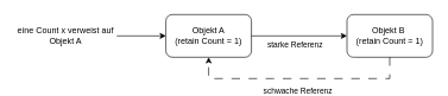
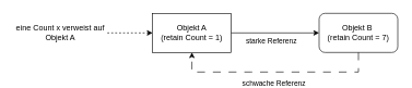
  <mxCell id="0" />
  <mxCell id="1" parent="0" />
- <mxCell id="2" value="&lt;div&gt;Objekt A&lt;/div&gt;&lt;div&gt;(retain Count = 1)&lt;/div&gt;" style="rounded=1;whiteSpace=wrap;html=1;" vertex="1" parent="1"><mxGeometry x="232" y="20" width="120" height="60" as="geometry" /></mxCell>
- <mxCell id="3" value="Objekt B&amp;nbsp;&lt;div&gt;(retain Count = 1)&lt;/div&gt;" style="rounded=1;whiteSpace=wrap;html=1;" vertex="1" parent="1"><mxGeometry x="486" y="20" width="120" height="60" as="geometry" /></mxCell>
+ <mxCell id="2" value="&lt;div&gt;Objekt A&lt;/div&gt;&lt;div&gt;(retain Count = 1)&lt;/div&gt;" style="whiteSpace=wrap;html=1;rounded=0;" vertex="1" parent="1"><mxGeometry x="232" y="20" width="120" height="60" as="geometry" /></mxCell>
+ <mxCell id="3" value="Objekt B&amp;nbsp;&lt;div&gt;(retain Count = 7)&lt;/div&gt;" style="rounded=1;whiteSpace=wrap;html=1;" vertex="1" parent="1"><mxGeometry x="486" y="20" width="120" height="60" as="geometry" /></mxCell>
  <mxCell id="4" value="" style="endArrow=classic;html=1;rounded=0;exitX=1;exitY=0.5;exitDx=0;exitDy=0;entryX=0;entryY=0.5;entryDx=0;entryDy=0;" edge="1" parent="1" source="2" target="3"><mxGeometry width="50" height="50" relative="1" as="geometry"><mxPoint x="522" y="340" as="sourcePoint" /><mxPoint x="572" y="290" as="targetPoint" /></mxGeometry></mxCell>
  <mxCell id="5" value="&lt;div&gt;starke Referenz&lt;/div&gt;" style="edgeLabel;html=1;align=center;verticalAlign=middle;resizable=0;points=[];labelBackgroundColor=none;" vertex="1" connectable="0" parent="4"><mxGeometry x="-0.133" relative="1" as="geometry"><mxPoint x="2" y="11" as="offset" /></mxGeometry></mxCell>
  <mxCell id="6" value="" style="endArrow=classic;html=1;rounded=0;exitX=0.5;exitY=1;exitDx=0;exitDy=0;entryX=0.5;entryY=1;entryDx=0;entryDy=0;dashed=1;dashPattern=12 12;" edge="1" parent="1" source="3" target="2"><mxGeometry width="50" height="50" relative="1" as="geometry"><mxPoint x="522" y="340" as="sourcePoint" /><mxPoint x="572" y="290" as="targetPoint" /><Array as="points"><mxPoint x="546" y="110" /><mxPoint x="382" y="110" /><mxPoint x="292" y="110" /></Array></mxGeometry></mxCell>
  <mxCell id="7" value="schwache Referenz" style="edgeLabel;html=1;align=center;verticalAlign=middle;resizable=0;points=[];labelBackgroundColor=none;" vertex="1" connectable="0" parent="6"><mxGeometry x="-0.1" y="-1" relative="1" as="geometry"><mxPoint x="-19" y="17" as="offset" /></mxGeometry></mxCell>
- <mxCell id="8" style="edgeStyle=orthogonalEdgeStyle;rounded=0;orthogonalLoop=1;jettySize=auto;html=1;exitX=1;exitY=0.5;exitDx=0;exitDy=0;entryX=0;entryY=0.5;entryDx=0;entryDy=0;" edge="1" parent="1" source="9" target="2"><mxGeometry relative="1" as="geometry" /></mxCell>
+ <mxCell id="8" style="edgeStyle=orthogonalEdgeStyle;rounded=0;orthogonalLoop=1;jettySize=auto;html=1;exitX=1;exitY=0.5;exitDx=0;exitDy=0;entryX=0;entryY=0.5;entryDx=0;entryDy=0;dashed=1;" edge="1" parent="1" source="9" target="2"><mxGeometry relative="1" as="geometry" /></mxCell>
  <mxCell id="9" value="eine Count x verweist auf Objekt A" style="text;html=1;align=center;verticalAlign=middle;whiteSpace=wrap;rounded=0;" vertex="1" parent="1"><mxGeometry x="20" y="34" width="143" height="32" as="geometry" /></mxCell>
